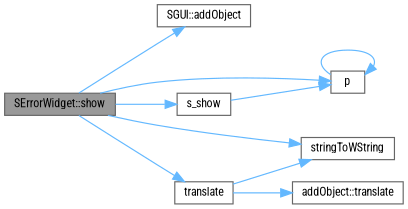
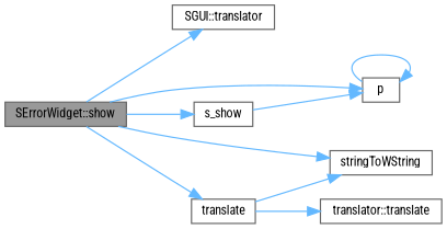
  digraph {
    fontname="Roboto Condensed"
    rankdir=LR
    node [color=grey40 fillcolor=white fontname="Roboto Condensed" fontsize=10 shape=box style=filled]
    edge [color=steelblue1 fontname="Roboto Condensed" fontsize=10 labelfontname=Helvetica labelfontsize=10 style=solid]
    n1 [color=gray40 fillcolor=grey60 fontcolor=black height=0.2 label="SErrorWidget::show" width=0.4]
-   n2 [height=0.2 label="SGUI::addObject" width=0.4]
+   n2 [height=0.2 label="SGUI::translator" width=0.4]
    n3 [height=0.2 label=p width=0.4]
    n4 [height=0.2 label=s_show width=0.4]
    n5 [height=0.2 label=stringToWString width=0.4]
    n6 [height=0.2 label=translate width=0.4]
-   n7 [height=0.2 label="addObject::translate" width=0.4]
+   n7 [height=0.2 label="translator::translate" width=0.4]
    n1 -> n2
    n1 -> n3
    n1 -> n4
    n1 -> n5
    n1 -> n6
    n3 -> n3
    n4 -> n3
    n6 -> n5
    n6 -> n7
  }
